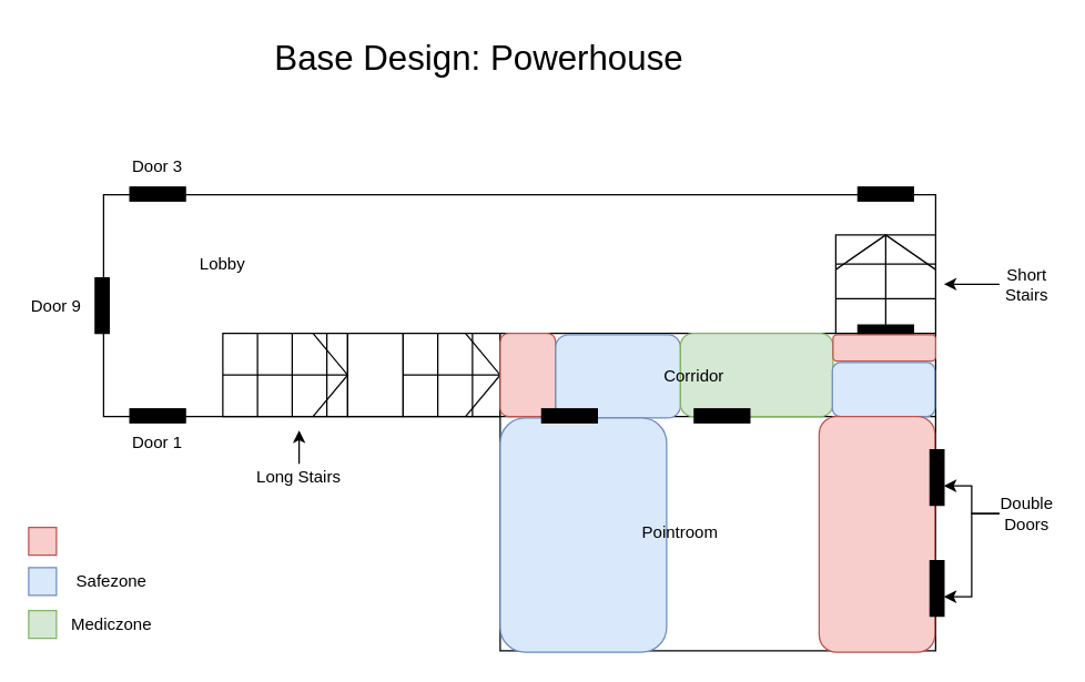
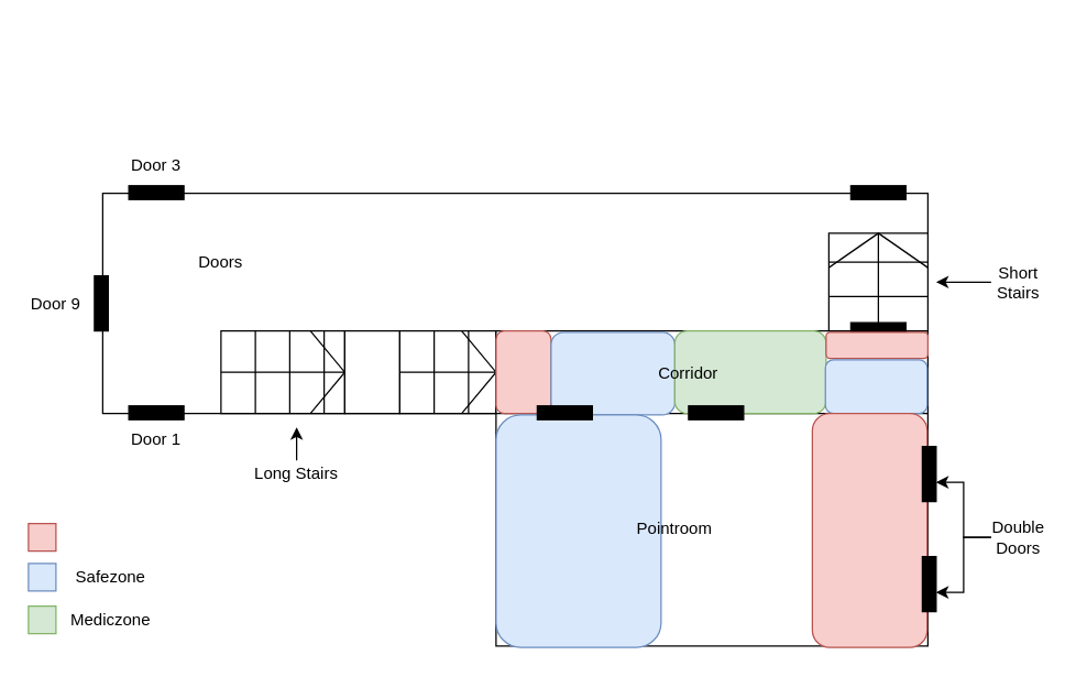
  <mxCell id="0" />
  <mxCell id="1" parent="0" />
  <mxCell id="2" value="" style="rounded=0;whiteSpace=wrap;html=1;" parent="1" vertex="1"><mxGeometry x="74" y="140" width="600" height="160" as="geometry" /></mxCell>
  <mxCell id="3" value="" style="verticalLabelPosition=bottom;html=1;verticalAlign=top;align=center;shape=mxgraph.floorplan.stairs;" parent="1" vertex="1"><mxGeometry x="160" y="240" width="90" height="60" as="geometry" /></mxCell>
  <mxCell id="4" value="" style="rounded=0;whiteSpace=wrap;html=1;" parent="1" vertex="1"><mxGeometry x="250" y="240" width="40" height="60" as="geometry" /></mxCell>
  <mxCell id="5" value="" style="verticalLabelPosition=bottom;html=1;verticalAlign=top;align=center;shape=mxgraph.floorplan.stairs;" parent="1" vertex="1"><mxGeometry x="290" y="240" width="70" height="60" as="geometry" /></mxCell>
  <mxCell id="6" value="" style="rounded=0;whiteSpace=wrap;html=1;" parent="1" vertex="1"><mxGeometry x="360" y="299" width="314" height="170" as="geometry" /></mxCell>
  <mxCell id="7" value="" style="rounded=0;whiteSpace=wrap;html=1;" parent="1" vertex="1"><mxGeometry x="360" y="240" width="314" height="60" as="geometry" /></mxCell>
  <mxCell id="8" value="" style="verticalLabelPosition=bottom;html=1;verticalAlign=top;align=center;shape=mxgraph.floorplan.stairs;rotation=-90;" parent="1" vertex="1"><mxGeometry x="602.5" y="168.5" width="71" height="72" as="geometry" /></mxCell>
  <mxCell id="9" value="" style="verticalLabelPosition=bottom;html=1;verticalAlign=top;align=center;shape=mxgraph.floorplan.wall;fillColor=#000000;" parent="1" vertex="1"><mxGeometry x="93" y="290" width="40" height="19" as="geometry" /></mxCell>
  <mxCell id="10" value="" style="verticalLabelPosition=bottom;html=1;verticalAlign=top;align=center;shape=mxgraph.floorplan.wall;fillColor=#000000;rotation=90;" parent="1" vertex="1"><mxGeometry x="53" y="210.5" width="40" height="19" as="geometry" /></mxCell>
  <mxCell id="11" value="" style="verticalLabelPosition=bottom;html=1;verticalAlign=top;align=center;shape=mxgraph.floorplan.wall;fillColor=#000000;" parent="1" vertex="1"><mxGeometry x="93" y="130" width="40" height="19" as="geometry" /></mxCell>
  <mxCell id="12" value="" style="verticalLabelPosition=bottom;html=1;verticalAlign=top;align=center;shape=mxgraph.floorplan.wall;fillColor=#000000;" parent="1" vertex="1"><mxGeometry x="618" y="130" width="40" height="19" as="geometry" /></mxCell>
  <mxCell id="13" value="" style="verticalLabelPosition=bottom;html=1;verticalAlign=top;align=center;shape=mxgraph.floorplan.wall;fillColor=#000000;" parent="1" vertex="1"><mxGeometry x="618" y="229.5" width="40" height="19" as="geometry" /></mxCell>
  <mxCell id="14" style="edgeStyle=orthogonalEdgeStyle;rounded=0;orthogonalLoop=1;jettySize=auto;html=1;" parent="1" source="15" edge="1"><mxGeometry relative="1" as="geometry"><mxPoint x="215" y="310" as="targetPoint" /></mxGeometry></mxCell>
  <mxCell id="15" value="Long Stairs" style="text;html=1;strokeColor=none;fillColor=none;align=center;verticalAlign=middle;whiteSpace=wrap;rounded=0;" parent="1" vertex="1"><mxGeometry x="150" y="334" width="130" height="20" as="geometry" /></mxCell>
  <mxCell id="16" style="edgeStyle=orthogonalEdgeStyle;rounded=0;orthogonalLoop=1;jettySize=auto;html=1;" parent="1" source="17" edge="1"><mxGeometry relative="1" as="geometry"><mxPoint x="680" y="204.5" as="targetPoint" /></mxGeometry></mxCell>
  <mxCell id="17" value="&lt;div&gt;Short Stairs&lt;/div&gt;" style="text;html=1;strokeColor=none;fillColor=none;align=center;verticalAlign=middle;whiteSpace=wrap;rounded=0;" parent="1" vertex="1"><mxGeometry x="720" y="194.5" width="40" height="20" as="geometry" /></mxCell>
  <mxCell id="18" value="Door 1" style="text;html=1;strokeColor=none;fillColor=none;align=center;verticalAlign=middle;whiteSpace=wrap;rounded=0;" parent="1" vertex="1"><mxGeometry x="93" y="309" width="40" height="20" as="geometry" /></mxCell>
  <mxCell id="19" value="Door 9" style="text;html=1;strokeColor=none;fillColor=none;align=center;verticalAlign=middle;whiteSpace=wrap;rounded=0;" parent="1" vertex="1"><mxGeometry x="20" y="210.5" width="40" height="20" as="geometry" /></mxCell>
  <mxCell id="20" value="Door 3" style="text;html=1;strokeColor=none;fillColor=none;align=center;verticalAlign=middle;whiteSpace=wrap;rounded=0;" parent="1" vertex="1"><mxGeometry x="93" y="110" width="40" height="20" as="geometry" /></mxCell>
  <mxCell id="21" style="edgeStyle=orthogonalEdgeStyle;rounded=0;orthogonalLoop=1;jettySize=auto;html=1;entryX=0.65;entryY=0;entryDx=0;entryDy=0;entryPerimeter=0;" parent="1" source="23" target="32" edge="1"><mxGeometry relative="1" as="geometry" /></mxCell>
  <mxCell id="22" style="edgeStyle=orthogonalEdgeStyle;rounded=0;orthogonalLoop=1;jettySize=auto;html=1;entryX=0.65;entryY=0;entryDx=0;entryDy=0;entryPerimeter=0;" parent="1" source="23" target="33" edge="1"><mxGeometry relative="1" as="geometry" /></mxCell>
- <mxCell id="23" value="Double Doors" style="text;html=1;strokeColor=none;fillColor=none;align=center;verticalAlign=middle;whiteSpace=wrap;rounded=0;" parent="1" vertex="1"><mxGeometry x="720" y="360" width="40" height="20" as="geometry" /></mxCell>
- <mxCell id="24" value="&lt;font style=&quot;font-size: 25px&quot;&gt;Base Design: Powerhouse &lt;/font&gt;" style="text;html=1;strokeColor=none;fillColor=none;align=center;verticalAlign=middle;whiteSpace=wrap;rounded=0;" parent="1" vertex="1"><mxGeometry x="150" y="20" width="390" height="40" as="geometry" /></mxCell>
+ <mxCell id="23" value="Double Doors" style="text;html=1;strokeColor=none;fillColor=none;align=center;verticalAlign=middle;whiteSpace=wrap;rounded=0;" parent="1" vertex="1"><mxGeometry x="720" y="380" width="40" height="20" as="geometry" /></mxCell>
  <mxCell id="25" value="" style="rounded=1;whiteSpace=wrap;html=1;strokeColor=#b85450;fillColor=#f8cecc;" parent="1" vertex="1"><mxGeometry x="360" y="240" width="40" height="60" as="geometry" /></mxCell>
  <mxCell id="26" value="" style="rounded=1;whiteSpace=wrap;html=1;strokeColor=#6c8ebf;fillColor=#dae8fc;" parent="1" vertex="1"><mxGeometry x="400" y="241" width="90" height="60" as="geometry" /></mxCell>
  <mxCell id="27" value="" style="rounded=1;whiteSpace=wrap;html=1;strokeColor=#82b366;fillColor=#d5e8d4;" parent="1" vertex="1"><mxGeometry x="490" y="240" width="110" height="60" as="geometry" /></mxCell>
  <mxCell id="28" value="Corridor" style="text;html=1;strokeColor=none;fillColor=none;align=center;verticalAlign=middle;whiteSpace=wrap;rounded=0;" parent="1" vertex="1"><mxGeometry x="480" y="261" width="40" height="20" as="geometry" /></mxCell>
  <mxCell id="29" value="" style="rounded=1;whiteSpace=wrap;html=1;strokeColor=#b85450;fillColor=#f8cecc;" parent="1" vertex="1"><mxGeometry x="600" y="241" width="74" height="19" as="geometry" /></mxCell>
  <mxCell id="30" value="" style="rounded=1;whiteSpace=wrap;html=1;strokeColor=#6c8ebf;fillColor=#dae8fc;" parent="1" vertex="1"><mxGeometry x="599.5" y="261" width="74" height="39" as="geometry" /></mxCell>
  <mxCell id="31" value="" style="rounded=1;whiteSpace=wrap;html=1;strokeColor=#b85450;fillColor=#f8cecc;" parent="1" vertex="1"><mxGeometry x="590" y="300" width="83.5" height="170" as="geometry" /></mxCell>
  <mxCell id="32" value="" style="verticalLabelPosition=bottom;html=1;verticalAlign=top;align=center;shape=mxgraph.floorplan.wall;fillColor=#000000;rotation=90;" parent="1" vertex="1"><mxGeometry x="655" y="339" width="40" height="10" as="geometry" /></mxCell>
  <mxCell id="33" value="" style="verticalLabelPosition=bottom;html=1;verticalAlign=top;align=center;shape=mxgraph.floorplan.wall;fillColor=#000000;rotation=90;" parent="1" vertex="1"><mxGeometry x="655" y="419" width="40" height="10" as="geometry" /></mxCell>
  <mxCell id="34" value="" style="rounded=1;whiteSpace=wrap;html=1;strokeColor=#6c8ebf;fillColor=#dae8fc;" parent="1" vertex="1"><mxGeometry x="360" y="301" width="120" height="169" as="geometry" /></mxCell>
  <mxCell id="35" value="" style="whiteSpace=wrap;html=1;aspect=fixed;strokeColor=#b85450;fillColor=#f8cecc;" parent="1" vertex="1"><mxGeometry x="20" y="380" width="20" height="20" as="geometry" /></mxCell>
  <mxCell id="36" value="" style="whiteSpace=wrap;html=1;aspect=fixed;strokeColor=#6c8ebf;fillColor=#dae8fc;" parent="1" vertex="1"><mxGeometry x="20" y="409" width="20" height="20" as="geometry" /></mxCell>
  <mxCell id="37" value="Safezone" style="text;html=1;strokeColor=none;fillColor=none;align=center;verticalAlign=middle;whiteSpace=wrap;rounded=0;" parent="1" vertex="1"><mxGeometry x="40" y="409" width="80" height="20" as="geometry" /></mxCell>
  <mxCell id="38" value="" style="whiteSpace=wrap;html=1;aspect=fixed;strokeColor=#82b366;fillColor=#d5e8d4;" parent="1" vertex="1"><mxGeometry x="20" y="440" width="20" height="20" as="geometry" /></mxCell>
  <mxCell id="39" value="Mediczone" style="text;html=1;strokeColor=none;fillColor=none;align=center;verticalAlign=middle;whiteSpace=wrap;rounded=0;" parent="1" vertex="1"><mxGeometry x="40" y="440" width="80" height="20" as="geometry" /></mxCell>
  <mxCell id="40" value="Pointroom" style="text;html=1;strokeColor=none;fillColor=none;align=center;verticalAlign=middle;whiteSpace=wrap;rounded=0;" parent="1" vertex="1"><mxGeometry x="470" y="374" width="40" height="20" as="geometry" /></mxCell>
  <mxCell id="41" value="" style="verticalLabelPosition=bottom;html=1;verticalAlign=top;align=center;shape=mxgraph.floorplan.wall;fillColor=#000000;" parent="1" vertex="1"><mxGeometry x="390" y="290" width="40" height="19" as="geometry" /></mxCell>
  <mxCell id="42" value="" style="verticalLabelPosition=bottom;html=1;verticalAlign=top;align=center;shape=mxgraph.floorplan.wall;fillColor=#000000;" parent="1" vertex="1"><mxGeometry x="500" y="290" width="40" height="19" as="geometry" /></mxCell>
- <mxCell id="43" value="Lobby" style="text;html=1;strokeColor=none;fillColor=none;align=center;verticalAlign=middle;whiteSpace=wrap;rounded=0;" vertex="1" parent="1"><mxGeometry x="140" y="180" width="40" height="20" as="geometry" /></mxCell>
+ <mxCell id="43" value="Doors" style="text;html=1;strokeColor=none;fillColor=none;align=center;verticalAlign=middle;whiteSpace=wrap;rounded=0;" vertex="1" parent="1"><mxGeometry x="140" y="180" width="40" height="20" as="geometry" /></mxCell>
